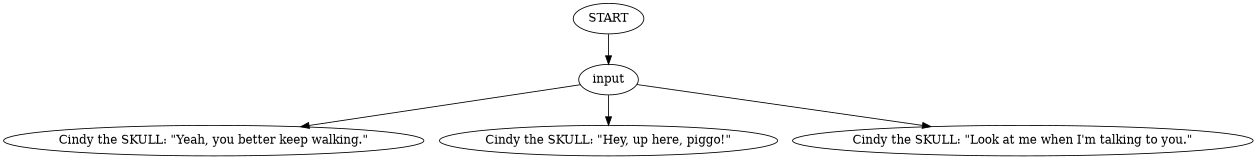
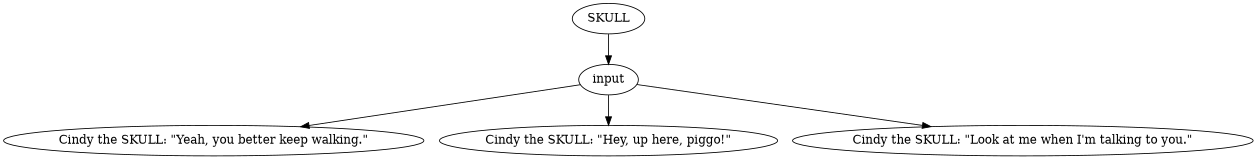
  digraph {
-   n1 [label=START]
+   n1 [label=SKULL]
    n2 [label=input]
    n3 [label="Cindy the SKULL: \"Yeah, you better keep walking.\""]
    n4 [label="Cindy the SKULL: \"Hey, up here, piggo!\""]
    n5 [label="Cindy the SKULL: \"Look at me when I'm talking to you.\""]
    n1 -> n2
    n2 -> n3
    n2 -> n4
    n2 -> n5
  }
